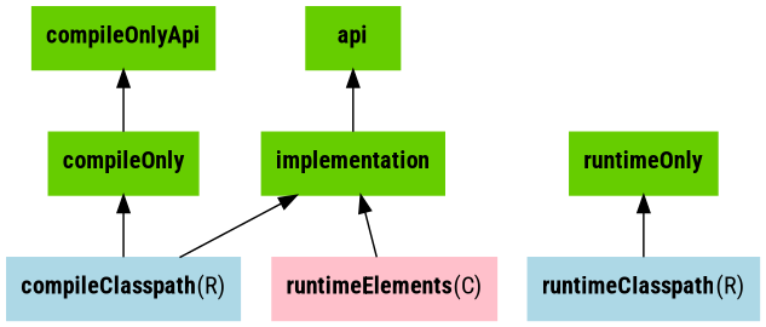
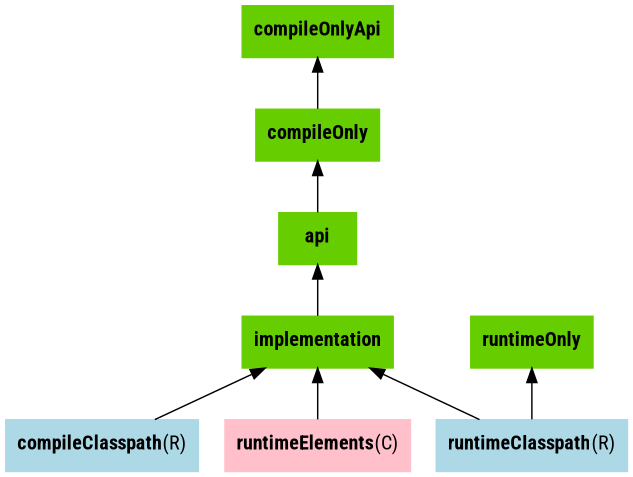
  digraph {
    fontname="Roboto Condensed"
    rankdir=BT
    node [bgcolor=chartreuse3 color=chartreuse3 fontname="Roboto Condensed" shape=box style=filled]
    edge [fontname="Roboto Condensed"]
    n1 [label=<<B>api</B>>]
    n2 [label=<<B>compileOnlyApi</B>>]
    n3 [bgcolor=lightblue color=lightblue label=<<B>compileClasspath</B>(R)>]
    n4 [label=<<B>compileOnly</B>>]
    n5 [label=<<B>implementation</B>>]
    n6 [bgcolor=lightblue color=lightblue label=<<B>runtimeClasspath</B>(R)>]
    n7 [label=<<B>runtimeOnly</B>>]
    n8 [bgcolor=pink color=pink label=<<B>runtimeElements</B>(C)>]
-   n3 -> n4
+   n1 -> n4
    n3 -> n5
    n4 -> n2
    n5 -> n1
+   n6 -> n5
    n6 -> n7
    n8 -> n5
  }
